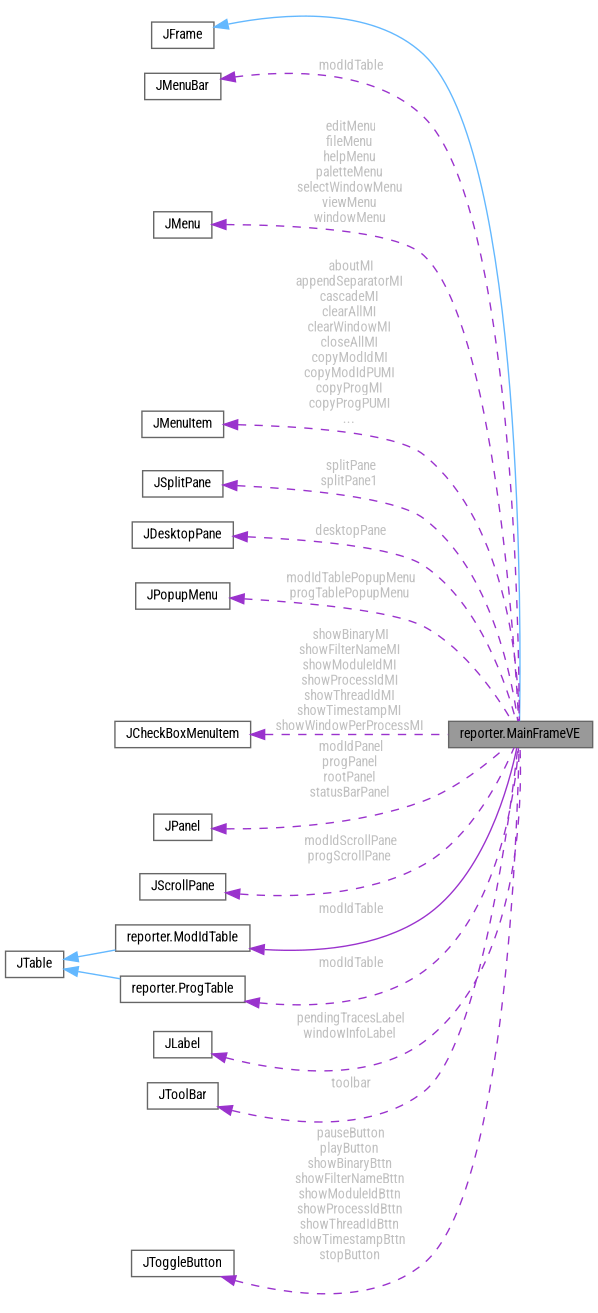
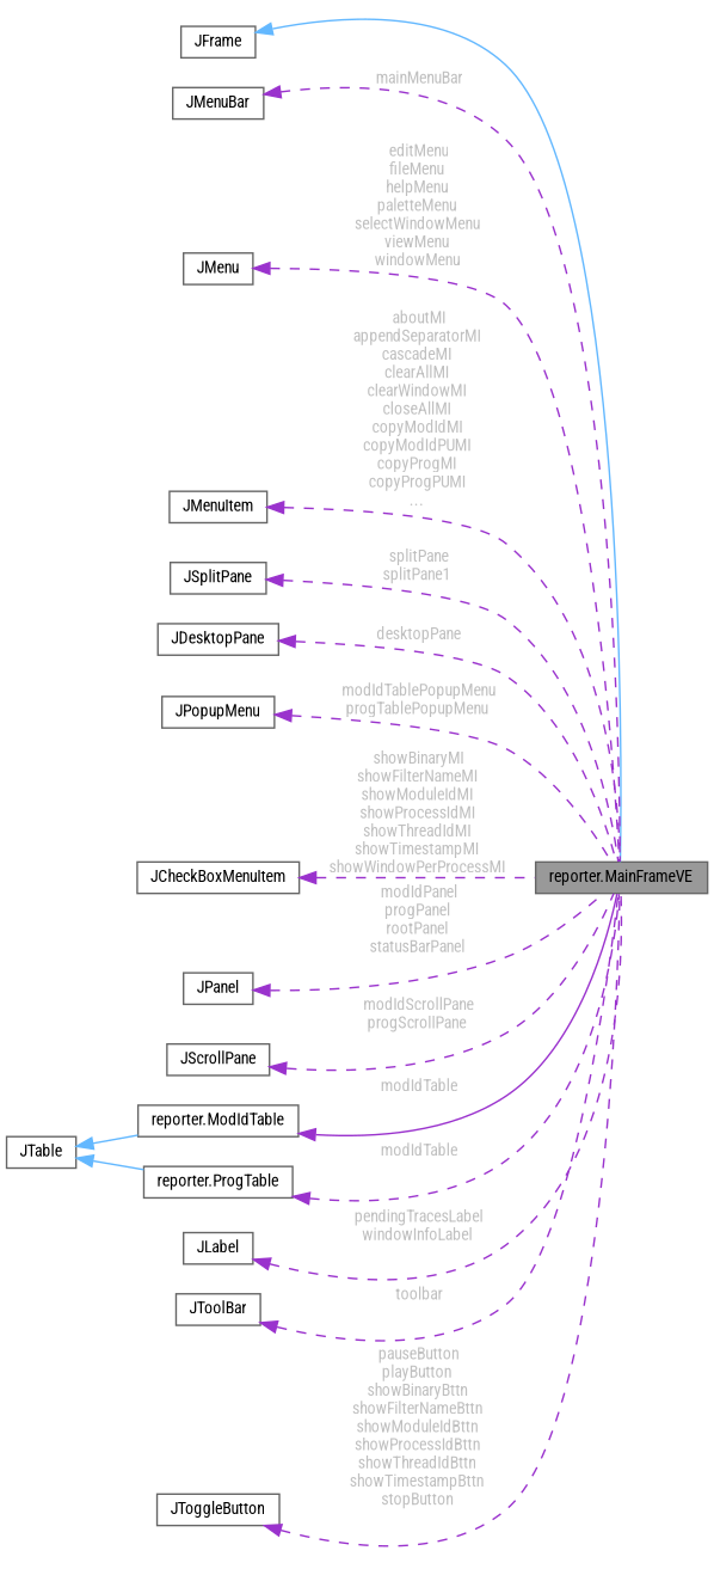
  digraph {
    fontname="Roboto Condensed"
    rankdir=LR
    node [color=gray40 fillcolor=white fontname="Roboto Condensed" fontsize=10 shape=box style=filled]
    edge [color=darkorchid3 dir=back fontname="Roboto Condensed" fontsize=10 labelfontname=Helvetica labelfontsize=10 style=dashed fontcolor=grey]
    n1 [fillcolor=grey60 fontcolor=black height=0.2 label="reporter.MainFrameVE" width=0.4]
    n2 [height=0.2 label=JFrame width=0.4]
    n3 [height=0.2 label=JMenuBar width=0.4]
    n4 [height=0.2 label=JMenu width=0.4]
    n5 [height=0.2 label=JMenuItem width=0.4]
    n6 [height=0.2 label=JSplitPane width=0.4]
    n7 [height=0.2 label=JDesktopPane width=0.4]
    n8 [height=0.2 label=JPopupMenu width=0.4]
    n9 [height=0.2 label=JCheckBoxMenuItem width=0.4]
    n10 [height=0.2 label=JPanel width=0.4]
    n11 [height=0.2 label=JScrollPane width=0.4]
    n12 [height=0.2 label="reporter.ModIdTable" width=0.4]
    n13 [height=0.2 label=JTable width=0.4]
    n14 [height=0.2 label="reporter.ProgTable" width=0.4]
    n15 [height=0.2 label=JLabel width=0.4]
    n16 [height=0.2 label=JToolBar width=0.4]
    n17 [height=0.2 label=JToggleButton width=0.4]
    n2 -> n1 [color=steelblue1 style=solid fontcolor=""]
-   n3 -> n1 [label=" modIdTable"]
+   n3 -> n1 [label=" mainMenuBar"]
    n4 -> n1 [label=" editMenu\nfileMenu\nhelpMenu\npaletteMenu\nselectWindowMenu\nviewMenu\nwindowMenu"]
    n5 -> n1 [label=" aboutMI\nappendSeparatorMI\ncascadeMI\nclearAllMI\nclearWindowMI\ncloseAllMI\ncopyModIdMI\ncopyModIdPUMI\ncopyProgMI\ncopyProgPUMI\n..."]
    n6 -> n1 [label=" splitPane\nsplitPane1"]
    n7 -> n1 [label=" desktopPane"]
    n8 -> n1 [label=" modIdTablePopupMenu\nprogTablePopupMenu"]
    n9 -> n1 [label=" showBinaryMI\nshowFilterNameMI\nshowModuleIdMI\nshowProcessIdMI\nshowThreadIdMI\nshowTimestampMI\nshowWindowPerProcessMI"]
    n10 -> n1 [label=" modIdPanel\nprogPanel\nrootPanel\nstatusBarPanel"]
    n11 -> n1 [label=" modIdScrollPane\nprogScrollPane"]
    n12 -> n1 [label=" modIdTable" style=solid]
    n13 -> n12 [color=steelblue1 style=solid fontcolor=""]
    n13 -> n14 [color=steelblue1 style=solid fontcolor=""]
    n14 -> n1 [label=" modIdTable"]
    n15 -> n1 [label=" pendingTracesLabel\nwindowInfoLabel"]
    n16 -> n1 [label=" toolbar"]
    n17 -> n1 [label=" pauseButton\nplayButton\nshowBinaryBttn\nshowFilterNameBttn\nshowModuleIdBttn\nshowProcessIdBttn\nshowThreadIdBttn\nshowTimestampBttn\nstopButton"]
  }
